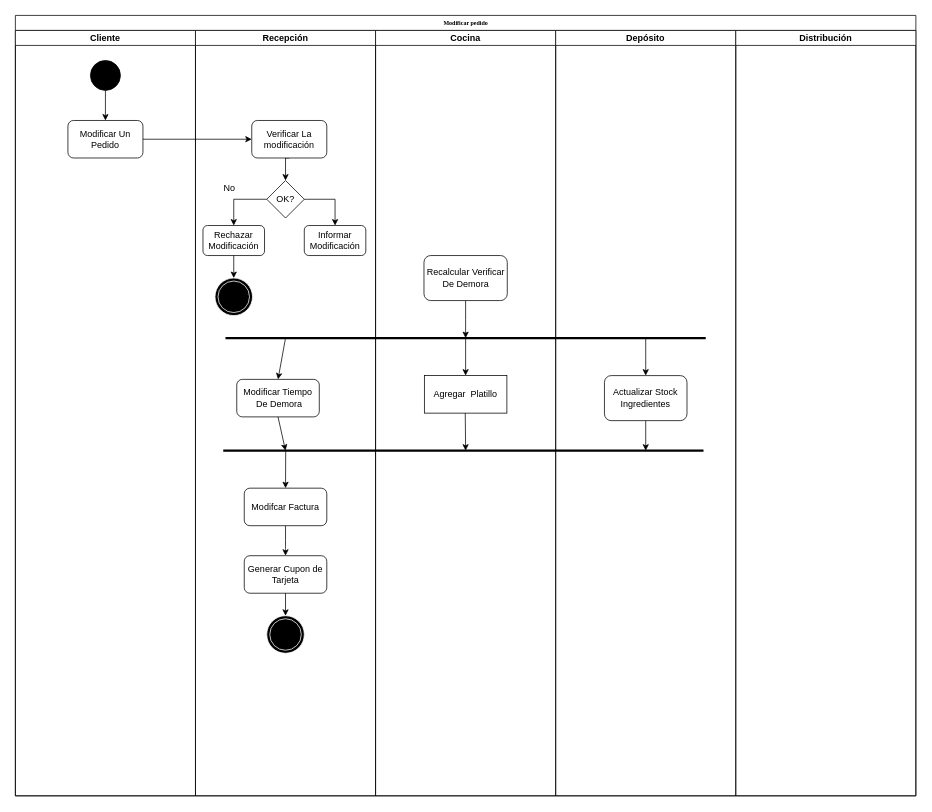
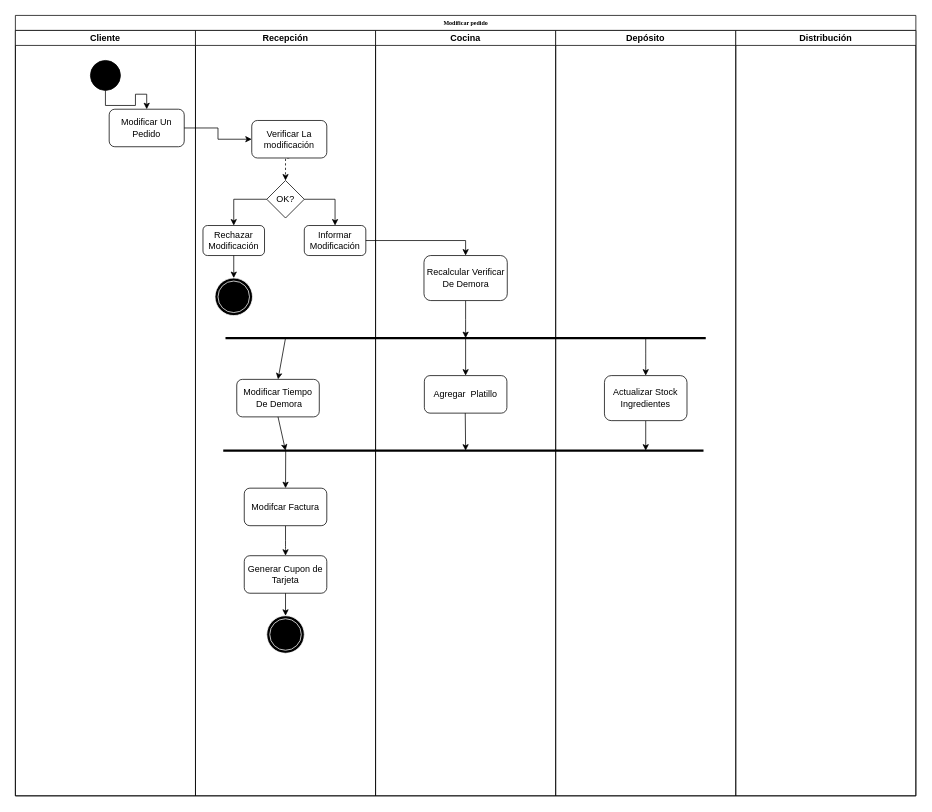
  <mxCell id="0" />
  <mxCell id="1" parent="0" />
  <mxCell id="2" style="edgeStyle=orthogonalEdgeStyle;rounded=0;orthogonalLoop=1;jettySize=auto;html=1;exitX=0.5;exitY=1;exitDx=0;exitDy=0;strokeColor=#000000;strokeWidth=1;" parent="1" source="30" edge="1"><mxGeometry relative="1" as="geometry"><mxPoint x="620" y="450" as="targetPoint" /></mxGeometry></mxCell>
  <mxCell id="3" value="Modificar pedido" style="swimlane;html=1;childLayout=stackLayout;startSize=20;rounded=0;shadow=0;labelBackgroundColor=none;strokeWidth=1;fontFamily=Verdana;fontSize=8;align=center;" parent="1" vertex="1"><mxGeometry x="20" y="20" width="1200" height="1040" as="geometry" /></mxCell>
  <mxCell id="4" value="Cliente" style="swimlane;startSize=20;" parent="3" vertex="1"><mxGeometry y="20" width="240" height="1020" as="geometry" /></mxCell>
  <mxCell id="5" style="edgeStyle=orthogonalEdgeStyle;rounded=0;orthogonalLoop=1;jettySize=auto;html=1;exitX=0.5;exitY=1;exitDx=0;exitDy=0;exitPerimeter=0;entryX=0.5;entryY=0;entryDx=0;entryDy=0;" parent="4" source="6" target="7" edge="1"><mxGeometry relative="1" as="geometry" /></mxCell>
  <mxCell id="6" value="" style="verticalLabelPosition=bottom;verticalAlign=top;html=1;shape=mxgraph.flowchart.on-page_reference;fillColor=#000000;" parent="4" vertex="1"><mxGeometry x="100" y="40" width="40" height="40" as="geometry" /></mxCell>
- <mxCell id="7" value="Modificar Un Pedido" style="rounded=1;whiteSpace=wrap;html=1;fillColor=#FFFFFF;" parent="4" vertex="1"><mxGeometry x="70" y="120" width="100" height="50" as="geometry" /></mxCell>
+ <mxCell id="7" value="Modificar Un Pedido" style="rounded=1;whiteSpace=wrap;html=1;fillColor=#FFFFFF;" parent="4" vertex="1"><mxGeometry x="125" y="105" width="100" height="50" as="geometry" /></mxCell>
  <mxCell id="8" value="Recepción" style="swimlane;startSize=20;" parent="3" vertex="1"><mxGeometry x="240" y="20" width="240" height="1020" as="geometry" /></mxCell>
- <mxCell id="9" style="edgeStyle=orthogonalEdgeStyle;rounded=0;orthogonalLoop=1;jettySize=auto;html=1;exitX=0.5;exitY=1;exitDx=0;exitDy=0;entryX=0.5;entryY=0;entryDx=0;entryDy=0;" parent="8" source="15" target="14" edge="1"><mxGeometry relative="1" as="geometry" /></mxCell>
+ <mxCell id="9" style="edgeStyle=orthogonalEdgeStyle;rounded=0;orthogonalLoop=1;jettySize=auto;html=1;exitX=0.5;exitY=1;exitDx=0;exitDy=0;entryX=0.5;entryY=0;entryDx=0;entryDy=0;dashed=1;" parent="8" source="15" target="14" edge="1"><mxGeometry relative="1" as="geometry" /></mxCell>
  <mxCell id="10" value="Rechazar Modificación" style="rounded=1;whiteSpace=wrap;html=1;fillColor=#FFFFFF;" parent="8" vertex="1"><mxGeometry x="10" y="260" width="82" height="40" as="geometry" /></mxCell>
- <mxCell id="11" value="No" style="text;html=1;align=center;verticalAlign=middle;resizable=0;points=[];autosize=1;" parent="8" vertex="1"><mxGeometry x="30" y="200" width="30" height="20" as="geometry" /></mxCell>
  <mxCell id="12" value="" style="endArrow=none;html=1;strokeColor=#000000;strokeWidth=3;" parent="8" edge="1"><mxGeometry width="50" height="50" relative="1" as="geometry"><mxPoint x="40" y="410" as="sourcePoint" /><mxPoint x="680" y="410" as="targetPoint" /><Array as="points" /></mxGeometry></mxCell>
  <mxCell id="13" value="" style="ellipse;shape=doubleEllipse;whiteSpace=wrap;html=1;aspect=fixed;fillColor=#000000;strokeColor=#FFFFFF;" parent="8" vertex="1"><mxGeometry x="26" y="330" width="50" height="50" as="geometry" /></mxCell>
  <mxCell id="14" value="OK?" style="rhombus;whiteSpace=wrap;html=1;fillColor=#FFFFFF;" parent="8" vertex="1"><mxGeometry x="95" y="200" width="50" height="50" as="geometry" /></mxCell>
  <mxCell id="15" value="Verificar La modificación" style="rounded=1;whiteSpace=wrap;html=1;fillColor=#FFFFFF;" parent="8" vertex="1"><mxGeometry x="75" y="120" width="100" height="50" as="geometry" /></mxCell>
  <mxCell id="16" value="" style="endArrow=classic;html=1;strokeColor=#000000;strokeWidth=1;exitX=0.5;exitY=1;exitDx=0;exitDy=0;entryX=0.5;entryY=0;entryDx=0;entryDy=0;" parent="8" source="19" target="20" edge="1"><mxGeometry width="50" height="50" relative="1" as="geometry"><mxPoint x="149.5" y="660" as="sourcePoint" /><mxPoint x="149.5" y="710" as="targetPoint" /><Array as="points"><mxPoint x="120" y="690" /></Array></mxGeometry></mxCell>
  <mxCell id="17" value="Modificar Tiempo&lt;br&gt;&amp;nbsp;De Demora" style="rounded=1;whiteSpace=wrap;html=1;fillColor=#FFFFFF;" parent="8" vertex="1"><mxGeometry x="55" y="465" width="110" height="50" as="geometry" /></mxCell>
  <mxCell id="18" value="" style="endArrow=classic;html=1;strokeColor=#000000;strokeWidth=1;entryX=0.5;entryY=0;entryDx=0;entryDy=0;" parent="8" target="19" edge="1"><mxGeometry width="50" height="50" relative="1" as="geometry"><mxPoint x="120.25" y="560" as="sourcePoint" /><mxPoint x="149.75" y="610" as="targetPoint" /></mxGeometry></mxCell>
  <mxCell id="19" value="Modifcar Factura" style="rounded=1;whiteSpace=wrap;html=1;fillColor=#FFFFFF;" parent="8" vertex="1"><mxGeometry x="65" y="610" width="110" height="50" as="geometry" /></mxCell>
  <mxCell id="20" value="Generar Cupon de Tarjeta" style="rounded=1;whiteSpace=wrap;html=1;fillColor=#FFFFFF;" parent="8" vertex="1"><mxGeometry x="65" y="700" width="110" height="50" as="geometry" /></mxCell>
  <mxCell id="21" value="" style="ellipse;shape=doubleEllipse;whiteSpace=wrap;html=1;aspect=fixed;fillColor=#000000;strokeColor=#FFFFFF;" parent="8" vertex="1"><mxGeometry x="95" y="780" width="50" height="50" as="geometry" /></mxCell>
  <mxCell id="22" value="Informar Modificación" style="rounded=1;whiteSpace=wrap;html=1;fillColor=#FFFFFF;" parent="8" vertex="1"><mxGeometry x="145" y="260" width="82" height="40" as="geometry" /></mxCell>
  <mxCell id="23" style="edgeStyle=orthogonalEdgeStyle;rounded=0;orthogonalLoop=1;jettySize=auto;html=1;exitX=1;exitY=0.5;exitDx=0;exitDy=0;entryX=0.5;entryY=0;entryDx=0;entryDy=0;" parent="8" source="14" target="22" edge="1"><mxGeometry relative="1" as="geometry"><mxPoint x="120" y="260" as="targetPoint" /></mxGeometry></mxCell>
  <mxCell id="24" style="edgeStyle=orthogonalEdgeStyle;rounded=0;orthogonalLoop=1;jettySize=auto;html=1;exitX=0;exitY=0.5;exitDx=0;exitDy=0;entryX=0.5;entryY=0;entryDx=0;entryDy=0;" parent="8" source="14" target="10" edge="1"><mxGeometry relative="1" as="geometry"><mxPoint y="260" as="targetPoint" /></mxGeometry></mxCell>
  <mxCell id="25" value="" style="endArrow=classic;html=1;strokeColor=#000000;strokeWidth=1;exitX=0.5;exitY=1;exitDx=0;exitDy=0;" parent="8" source="20" target="21" edge="1"><mxGeometry width="50" height="50" relative="1" as="geometry"><mxPoint x="260" y="910" as="sourcePoint" /><mxPoint x="120" y="820" as="targetPoint" /></mxGeometry></mxCell>
  <mxCell id="26" value="" style="endArrow=classic;html=1;strokeColor=#000000;strokeWidth=1;exitX=0.5;exitY=1;exitDx=0;exitDy=0;entryX=0.5;entryY=0;entryDx=0;entryDy=0;" parent="8" source="10" target="13" edge="1"><mxGeometry width="50" height="50" relative="1" as="geometry"><mxPoint x="220" y="490" as="sourcePoint" /><mxPoint x="270" y="440" as="targetPoint" /></mxGeometry></mxCell>
  <mxCell id="27" style="edgeStyle=orthogonalEdgeStyle;rounded=0;orthogonalLoop=1;jettySize=auto;html=1;exitX=1;exitY=0.5;exitDx=0;exitDy=0;entryX=0;entryY=0.5;entryDx=0;entryDy=0;" parent="3" source="7" target="15" edge="1"><mxGeometry relative="1" as="geometry" /></mxCell>
+ <mxCell id="28" style="edgeStyle=orthogonalEdgeStyle;rounded=0;orthogonalLoop=1;jettySize=auto;html=1;exitX=1;exitY=0.5;exitDx=0;exitDy=0;entryX=0.5;entryY=0;entryDx=0;entryDy=0;" parent="3" source="22" target="30" edge="1"><mxGeometry relative="1" as="geometry" /></mxCell>
  <mxCell id="29" value="Cocina" style="swimlane;startSize=20;" parent="3" vertex="1"><mxGeometry x="480" y="20" width="240" height="1020" as="geometry" /></mxCell>
  <mxCell id="30" value="Recalcular Verificar De Demora" style="rounded=1;whiteSpace=wrap;html=1;fillColor=#FFFFFF;" parent="29" vertex="1"><mxGeometry x="64.5" y="300" width="111" height="60" as="geometry" /></mxCell>
- <mxCell id="31" value="Agregar&amp;nbsp; Platillo" style="whiteSpace=wrap;html=1;fillColor=#FFFFFF;rounded=0;" parent="29" vertex="1"><mxGeometry x="65" y="460" width="110" height="50" as="geometry" /></mxCell>
+ <mxCell id="31" value="Agregar&amp;nbsp; Platillo" style="rounded=1;whiteSpace=wrap;html=1;fillColor=#FFFFFF;" parent="29" vertex="1"><mxGeometry x="65" y="460" width="110" height="50" as="geometry" /></mxCell>
  <mxCell id="32" value="" style="endArrow=classic;html=1;strokeColor=#000000;strokeWidth=1;exitX=0.5;exitY=1;exitDx=0;exitDy=0;" parent="29" edge="1"><mxGeometry width="50" height="50" relative="1" as="geometry"><mxPoint x="119.5" y="510" as="sourcePoint" /><mxPoint x="120" y="560" as="targetPoint" /></mxGeometry></mxCell>
  <mxCell id="33" value="" style="endArrow=none;html=1;strokeColor=#000000;strokeWidth=3;" parent="29" edge="1"><mxGeometry width="50" height="50" relative="1" as="geometry"><mxPoint x="-203" y="560" as="sourcePoint" /><mxPoint x="437" y="560" as="targetPoint" /><Array as="points"><mxPoint x="77" y="560" /></Array></mxGeometry></mxCell>
  <mxCell id="34" value="Depósito" style="swimlane;fillColor=#FFFFFF;startSize=20;" parent="3" vertex="1"><mxGeometry x="720" y="20" width="240" height="1020" as="geometry" /></mxCell>
  <mxCell id="35" value="" style="endArrow=classic;html=1;strokeColor=#000000;strokeWidth=1;entryX=0.5;entryY=0;entryDx=0;entryDy=0;" parent="34" target="37" edge="1"><mxGeometry width="50" height="50" relative="1" as="geometry"><mxPoint x="120" y="410" as="sourcePoint" /><mxPoint x="94.5" y="460" as="targetPoint" /><Array as="points"><mxPoint x="120" y="440" /></Array></mxGeometry></mxCell>
  <mxCell id="36" value="" style="endArrow=classic;html=1;strokeColor=#000000;strokeWidth=1;exitX=0.5;exitY=1;exitDx=0;exitDy=0;" parent="34" source="37" edge="1"><mxGeometry width="50" height="50" relative="1" as="geometry"><mxPoint x="94.5" y="510" as="sourcePoint" /><mxPoint x="120" y="560" as="targetPoint" /></mxGeometry></mxCell>
  <mxCell id="37" value="Actualizar Stock Ingredientes" style="rounded=1;whiteSpace=wrap;html=1;fillColor=#FFFFFF;" parent="34" vertex="1"><mxGeometry x="65" y="460" width="110" height="60" as="geometry" /></mxCell>
  <mxCell id="38" value="Distribución" style="swimlane;fillColor=#FFFFFF;startSize=20;" parent="3" vertex="1"><mxGeometry x="960" y="20" width="240" height="1020" as="geometry" /></mxCell>
  <mxCell id="39" value="" style="endArrow=classic;html=1;strokeColor=#000000;strokeWidth=1;entryX=0.5;entryY=0;entryDx=0;entryDy=0;" parent="1" target="17" edge="1"><mxGeometry width="50" height="50" relative="1" as="geometry"><mxPoint x="380" y="450" as="sourcePoint" /><mxPoint x="580" y="430" as="targetPoint" /></mxGeometry></mxCell>
  <mxCell id="40" value="" style="endArrow=classic;html=1;strokeColor=#000000;strokeWidth=1;entryX=0.5;entryY=0;entryDx=0;entryDy=0;" parent="1" target="31" edge="1"><mxGeometry width="50" height="50" relative="1" as="geometry"><mxPoint x="620" y="450" as="sourcePoint" /><mxPoint x="580" y="430" as="targetPoint" /></mxGeometry></mxCell>
  <mxCell id="41" value="" style="endArrow=classic;html=1;strokeColor=#000000;strokeWidth=1;exitX=0.5;exitY=1;exitDx=0;exitDy=0;" parent="1" source="17" edge="1"><mxGeometry width="50" height="50" relative="1" as="geometry"><mxPoint x="400" y="570" as="sourcePoint" /><mxPoint x="380" y="600" as="targetPoint" /></mxGeometry></mxCell>
